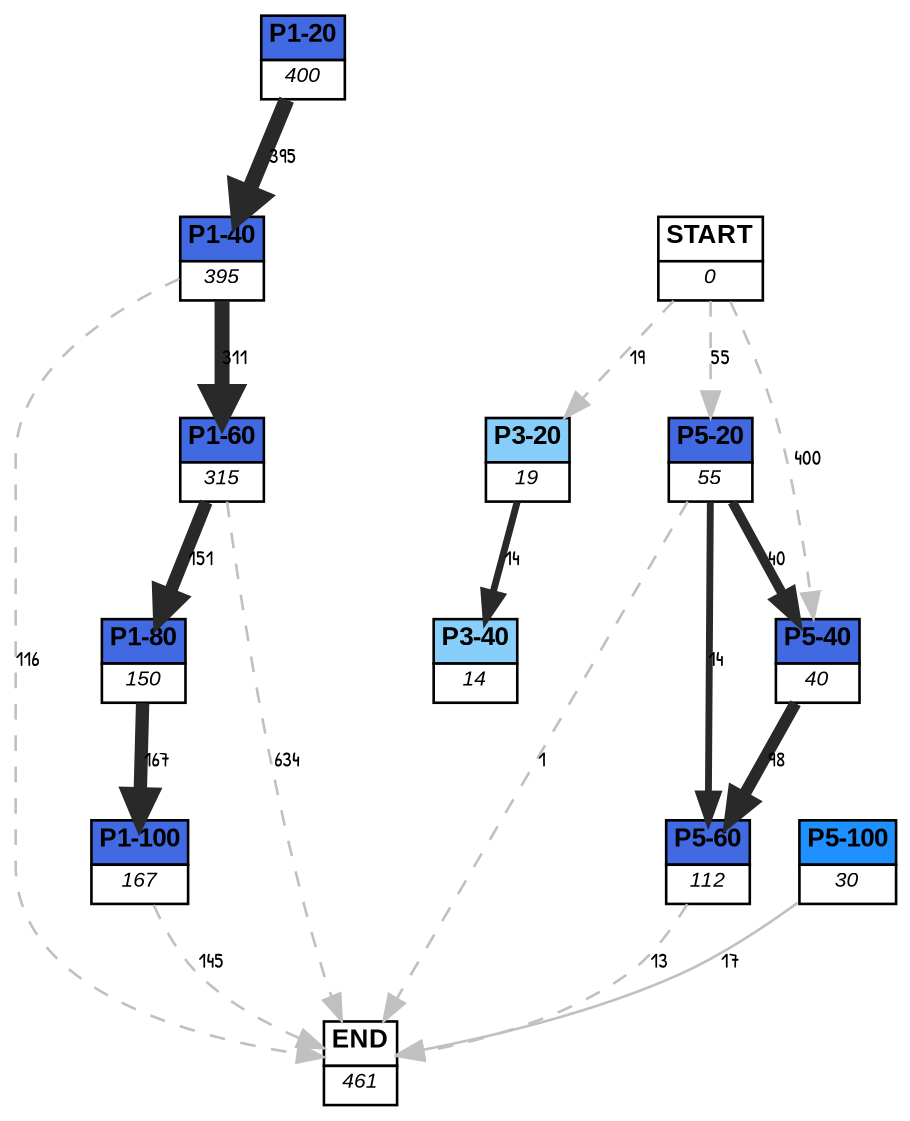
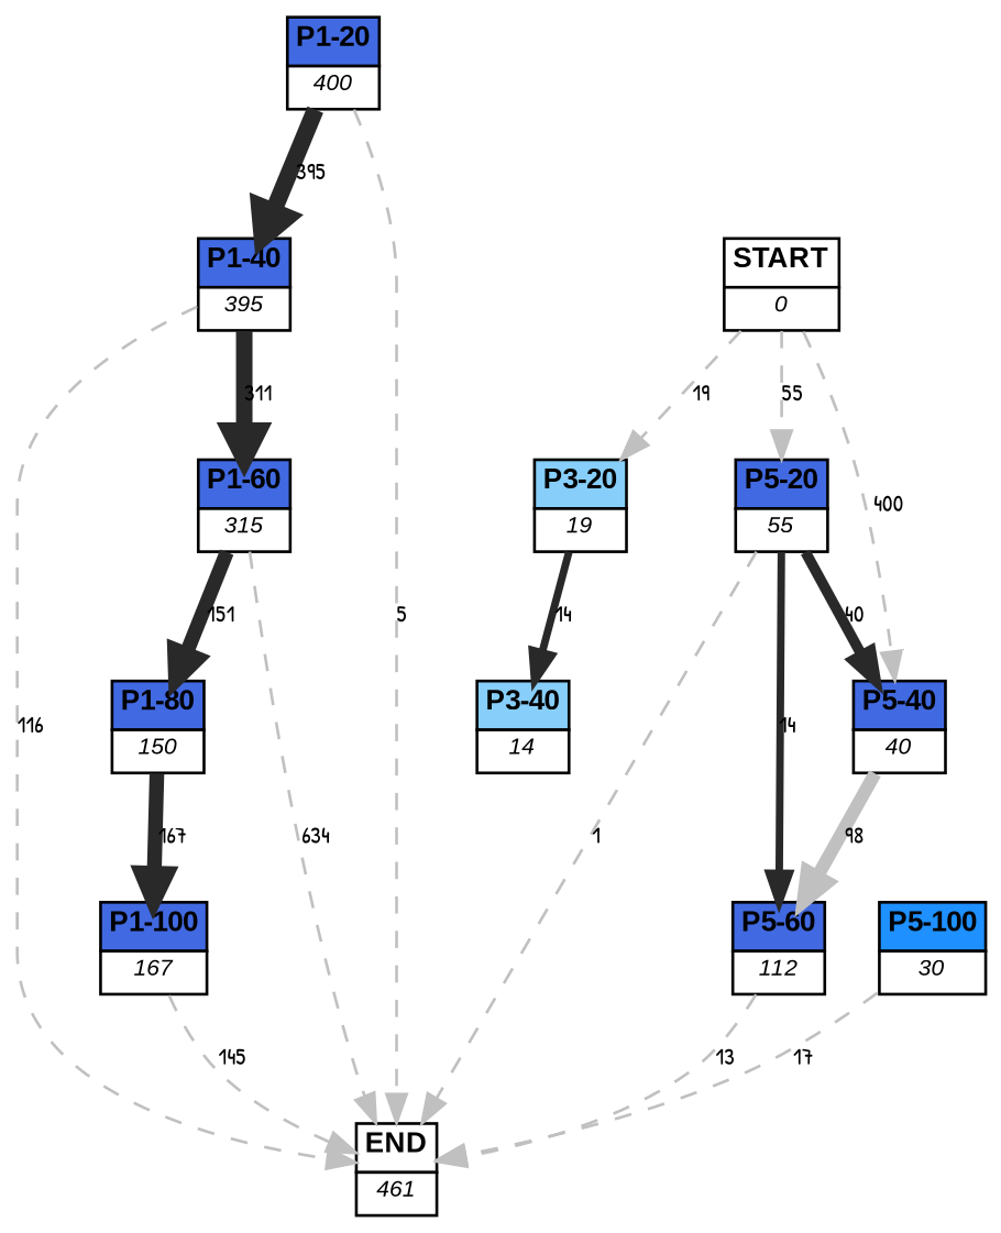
  digraph {
    fontname="Patrick Hand"
    node [fontname="Patrick Hand" shape=plain]
    edge [color=grey fontname="Patrick Hand" fontsize=8 labelfloat=false style=dashed]
    n1 [label=<<table border="0" cellborder="1" cellspacing="0"><tr><td bgcolor="royalblue"><FONT face="Arial" POINT-SIZE="10"><b>P1-20</b></FONT></td></tr><tr><td bgcolor="white"><FONT face="Arial" POINT-SIZE="8"><i>400</i></FONT></td></tr></table>>]
    n2 [label=<<table border="0" cellborder="1" cellspacing="0"><tr><td bgcolor="royalblue"><FONT face="Arial" POINT-SIZE="10"><b>P1-40</b></FONT></td></tr><tr><td bgcolor="white"><FONT face="Arial" POINT-SIZE="8"><i>395</i></FONT></td></tr></table>>]
    n3 [label=<<table border="0" cellborder="1" cellspacing="0"><tr><td bgcolor="white"><FONT face="Arial" POINT-SIZE="10"><b>END</b></FONT></td></tr><tr><td bgcolor="white"><FONT face="Arial" POINT-SIZE="8"><i>461</i></FONT></td></tr></table>>]
    n4 [label=<<table border="0" cellborder="1" cellspacing="0"><tr><td bgcolor="royalblue"><FONT face="Arial" POINT-SIZE="10"><b>P1-60</b></FONT></td></tr><tr><td bgcolor="white"><FONT face="Arial" POINT-SIZE="8"><i>315</i></FONT></td></tr></table>>]
    n5 [label=<<table border="0" cellborder="1" cellspacing="0"><tr><td bgcolor="royalblue"><FONT face="Arial" POINT-SIZE="10"><b>P1-80</b></FONT></td></tr><tr><td bgcolor="white"><FONT face="Arial" POINT-SIZE="8"><i>150</i></FONT></td></tr></table>>]
    n6 [label=<<table border="0" cellborder="1" cellspacing="0"><tr><td bgcolor="royalblue"><FONT face="Arial" POINT-SIZE="10"><b>P1-100</b></FONT></td></tr><tr><td bgcolor="white"><FONT face="Arial" POINT-SIZE="8"><i>167</i></FONT></td></tr></table>>]
    n7 [label=<<table border="0" cellborder="1" cellspacing="0"><tr><td bgcolor="lightskyblue"><FONT face="Arial" POINT-SIZE="10"><b>P3-20</b></FONT></td></tr><tr><td bgcolor="white"><FONT face="Arial" POINT-SIZE="8"><i>19</i></FONT></td></tr></table>>]
    n8 [label=<<table border="0" cellborder="1" cellspacing="0"><tr><td bgcolor="lightskyblue"><FONT face="Arial" POINT-SIZE="10"><b>P3-40</b></FONT></td></tr><tr><td bgcolor="white"><FONT face="Arial" POINT-SIZE="8"><i>14</i></FONT></td></tr></table>>]
    n9 [label=<<table border="0" cellborder="1" cellspacing="0"><tr><td bgcolor="royalblue"><FONT face="Arial" POINT-SIZE="10"><b>P5-20</b></FONT></td></tr><tr><td bgcolor="white"><FONT face="Arial" POINT-SIZE="8"><i>55</i></FONT></td></tr></table>>]
    n10 [label=<<table border="0" cellborder="1" cellspacing="0"><tr><td bgcolor="royalblue"><FONT face="Arial" POINT-SIZE="10"><b>P5-40</b></FONT></td></tr><tr><td bgcolor="white"><FONT face="Arial" POINT-SIZE="8"><i>40</i></FONT></td></tr></table>>]
    n11 [label=<<table border="0" cellborder="1" cellspacing="0"><tr><td bgcolor="royalblue"><FONT face="Arial" POINT-SIZE="10"><b>P5-60</b></FONT></td></tr><tr><td bgcolor="white"><FONT face="Arial" POINT-SIZE="8"><i>112</i></FONT></td></tr></table>>]
    n12 [label=<<table border="0" cellborder="1" cellspacing="0"><tr><td bgcolor="dodgerblue"><FONT face="Arial" POINT-SIZE="10"><b>P5-100</b></FONT></td></tr><tr><td bgcolor="white"><FONT face="Arial" POINT-SIZE="8"><i>30</i></FONT></td></tr></table>>]
    n13 [label=<<table border="0" cellborder="1" cellspacing="0"><tr><td bgcolor="white"><FONT face="Arial" POINT-SIZE="10"><b>START</b></FONT></td></tr><tr><td bgcolor="white"><FONT face="Arial" POINT-SIZE="8"><i>0</i></FONT></td></tr></table>>]
    n1 -> n2 [color=grey16 label=395 penwidth=5.978885764901122 style=""]
+   n1 -> n3 [label=5]
    n2 -> n3 [label=116]
    n2 -> n4 [color=grey16 label=311 penwidth=5.739792912179234 style=""]
    n4 -> n3 [label=634]
    n4 -> n5 [color=grey16 label=151 penwidth=5.017279836814924 style=""]
    n5 -> n6 [color=grey16 label=167 penwidth=5.117993812416755 style=""]
    n6 -> n3 [label=145]
    n7 -> n8 [color=grey16 label=14 penwidth=2.6390573296152584 style=""]
    n9 -> n3 [label=1]
    n9 -> n10 [color=grey16 label=40 penwidth=3.6888794541139363 style=""]
    n9 -> n11 [color=grey16 label=14 penwidth=2.6390573296152584 style=""]
-   n10 -> n11 [color=grey16 label=98 penwidth=4.584967478670572 style=""]
+   n10 -> n11 [label=98 penwidth=4.584967478670572 style=""]
    n11 -> n3 [label=13]
-   n12 -> n3 [label=17 style=solid]
+   n12 -> n3 [label=17]
    n13 -> n7 [label=19]
    n13 -> n9 [label=55]
    n13 -> n10 [label=400]
  }
